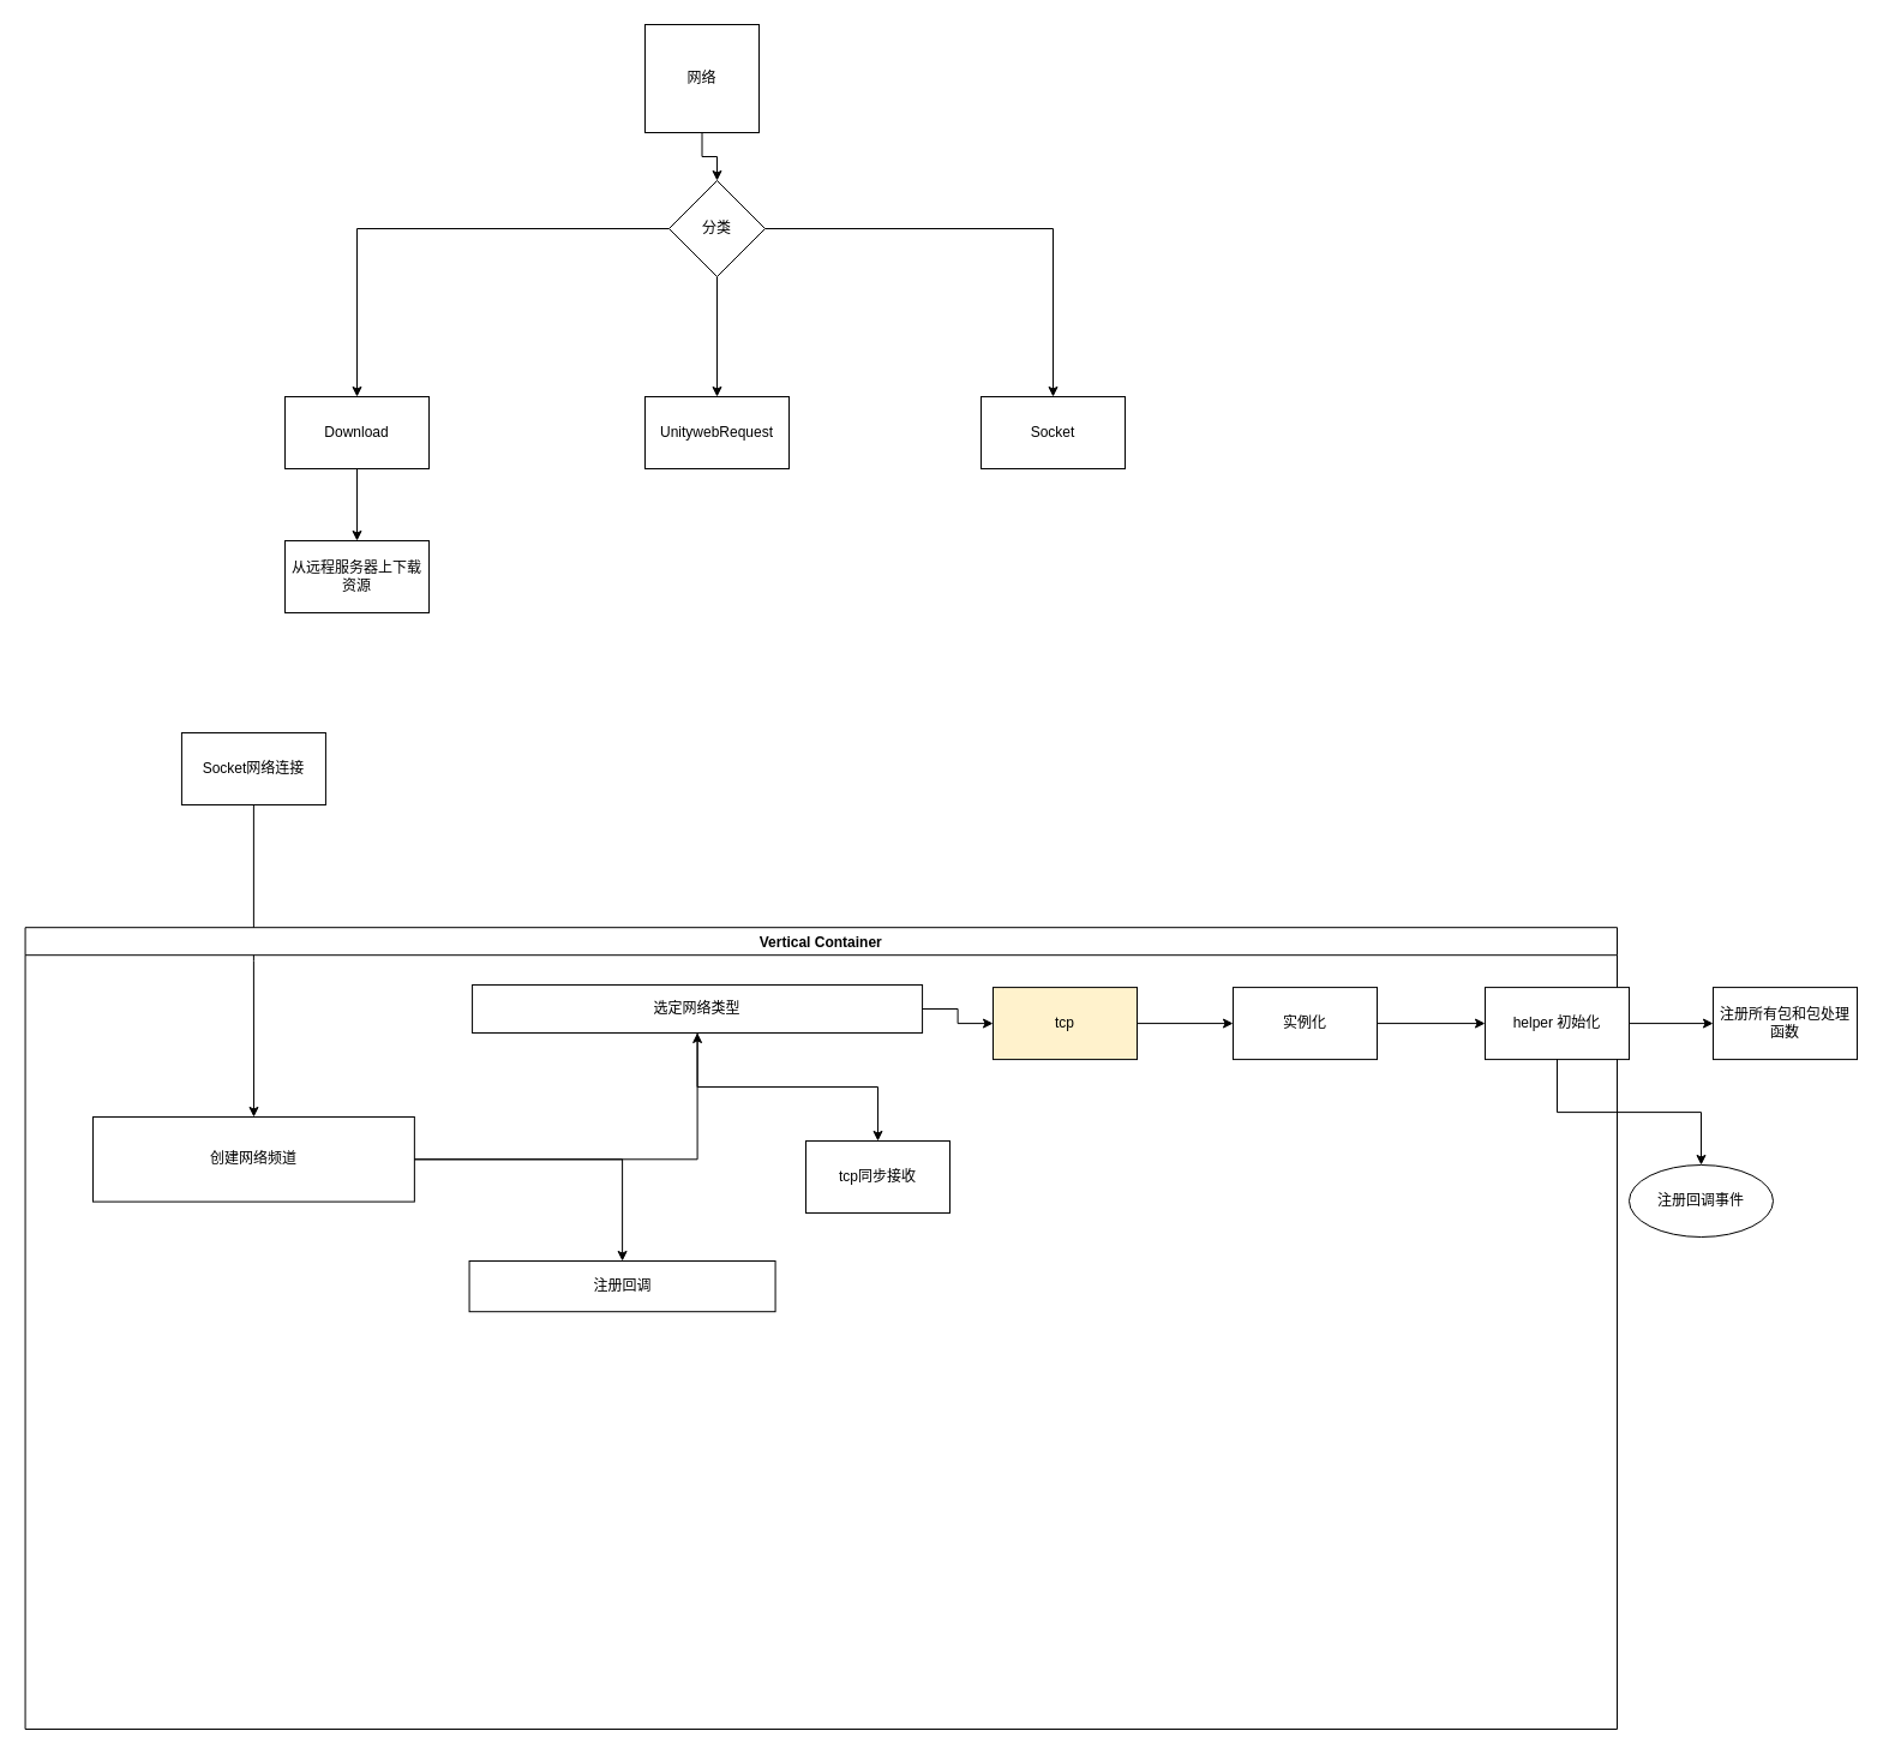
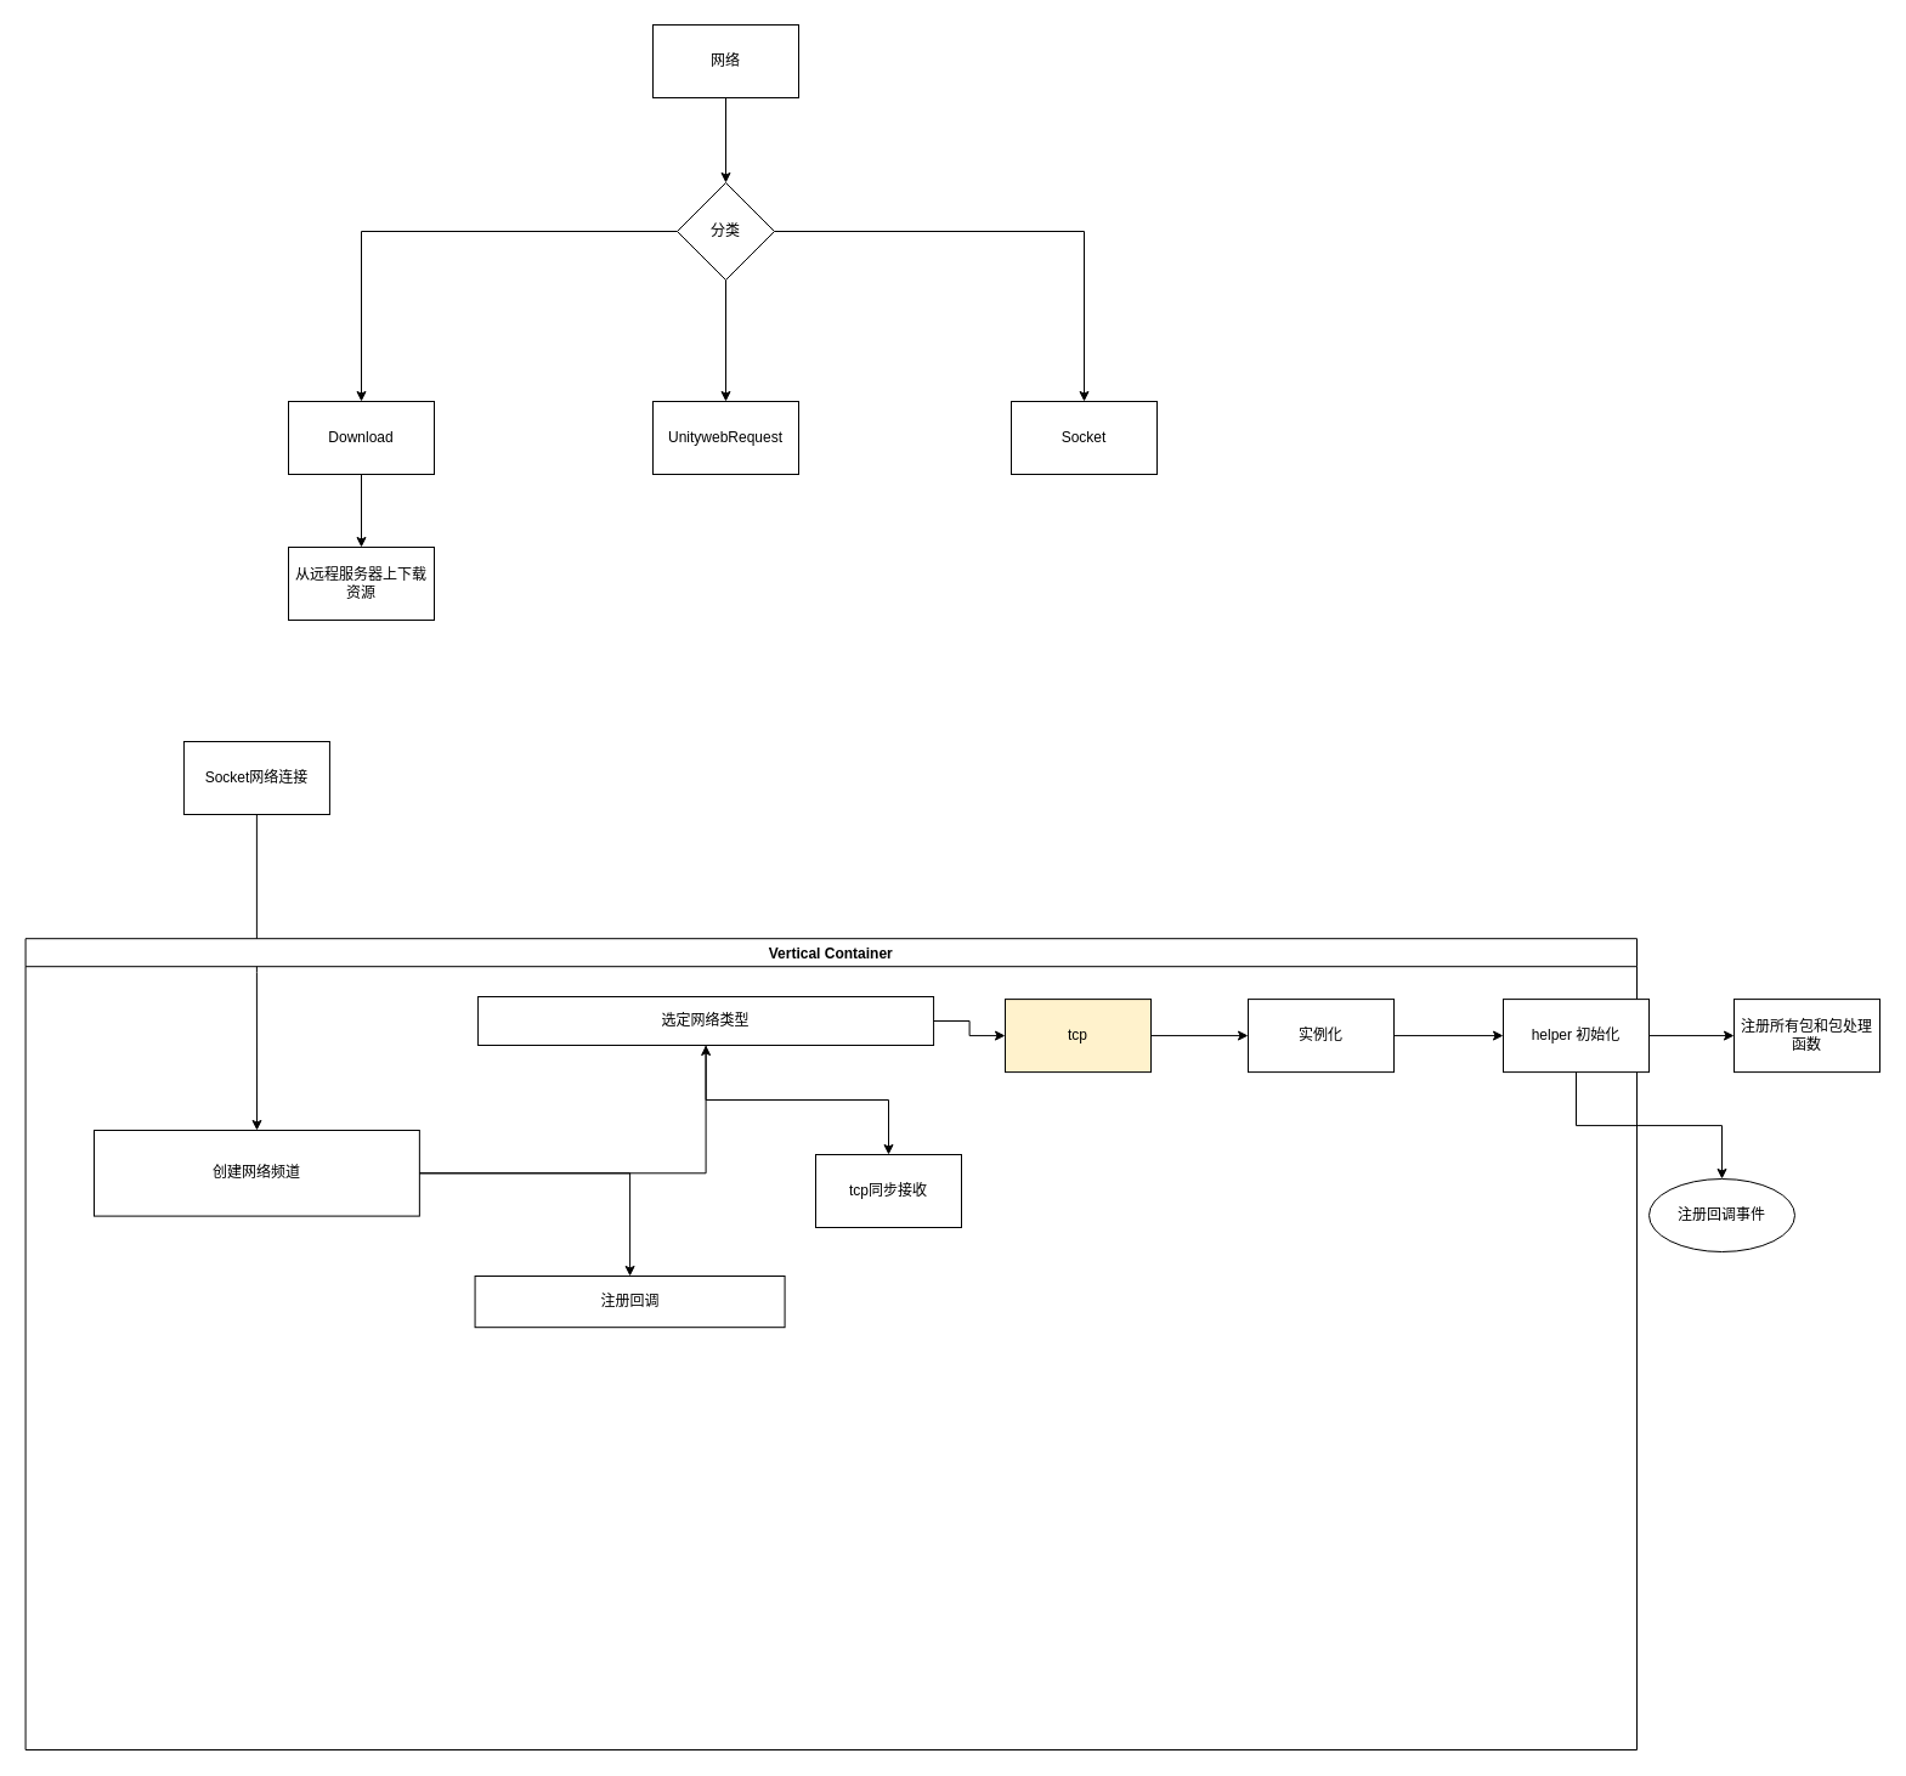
  <mxCell id="0" />
  <mxCell id="1" parent="0" />
  <mxCell id="2" value="" style="edgeStyle=orthogonalEdgeStyle;rounded=0;orthogonalLoop=1;jettySize=auto;html=1;" parent="1" source="3" target="7" edge="1"><mxGeometry relative="1" as="geometry" /></mxCell>
- <mxCell id="3" value="网络" style="whiteSpace=wrap;html=1;" parent="1" vertex="1"><mxGeometry x="537" y="20" width="95" height="90" as="geometry" /></mxCell>
+ <mxCell id="3" value="网络" style="whiteSpace=wrap;html=1;" parent="1" vertex="1"><mxGeometry x="537" y="20" width="120" height="60" as="geometry" /></mxCell>
  <mxCell id="4" value="" style="edgeStyle=orthogonalEdgeStyle;rounded=0;orthogonalLoop=1;jettySize=auto;html=1;" parent="1" source="7" target="9" edge="1"><mxGeometry relative="1" as="geometry" /></mxCell>
  <mxCell id="5" value="" style="edgeStyle=orthogonalEdgeStyle;rounded=0;orthogonalLoop=1;jettySize=auto;html=1;" parent="1" source="7" target="10" edge="1"><mxGeometry relative="1" as="geometry" /></mxCell>
  <mxCell id="6" value="" style="edgeStyle=orthogonalEdgeStyle;rounded=0;orthogonalLoop=1;jettySize=auto;html=1;" parent="1" source="7" target="11" edge="1"><mxGeometry relative="1" as="geometry" /></mxCell>
  <mxCell id="7" value="分类" style="rhombus;whiteSpace=wrap;html=1;" parent="1" vertex="1"><mxGeometry x="557" y="150" width="80" height="80" as="geometry" /></mxCell>
  <mxCell id="8" value="" style="edgeStyle=orthogonalEdgeStyle;rounded=0;orthogonalLoop=1;jettySize=auto;html=1;" parent="1" source="9" target="12" edge="1"><mxGeometry relative="1" as="geometry" /></mxCell>
  <mxCell id="9" value="Download" style="whiteSpace=wrap;html=1;" parent="1" vertex="1"><mxGeometry x="237" y="330" width="120" height="60" as="geometry" /></mxCell>
  <mxCell id="10" value="UnitywebRequest" style="whiteSpace=wrap;html=1;" parent="1" vertex="1"><mxGeometry x="537" y="330" width="120" height="60" as="geometry" /></mxCell>
- <mxCell id="11" value="Socket&lt;br&gt;" style="whiteSpace=wrap;html=1;" parent="1" vertex="1"><mxGeometry x="817" y="330" width="120" height="60" as="geometry" /></mxCell>
+ <mxCell id="11" value="Socket&lt;br&gt;" style="whiteSpace=wrap;html=1;" parent="1" vertex="1"><mxGeometry x="832" y="330" width="120" height="60" as="geometry" /></mxCell>
  <mxCell id="12" value="从远程服务器上下载资源" style="whiteSpace=wrap;html=1;" parent="1" vertex="1"><mxGeometry x="237" y="450" width="120" height="60" as="geometry" /></mxCell>
  <mxCell id="13" value="" style="edgeStyle=orthogonalEdgeStyle;rounded=0;orthogonalLoop=1;jettySize=auto;html=1;" edge="1" parent="1" source="14" target="19"><mxGeometry relative="1" as="geometry" /></mxCell>
  <mxCell id="14" value="Socket网络连接" style="whiteSpace=wrap;html=1;" vertex="1" parent="1"><mxGeometry x="150.93" y="610" width="120" height="60" as="geometry" /></mxCell>
  <mxCell id="15" value="" style="group" vertex="1" connectable="0" parent="1"><mxGeometry x="217" y="810" width="1129.996" height="630" as="geometry" /></mxCell>
  <mxCell id="16" value="Vertical Container" style="swimlane;" vertex="1" parent="15"><mxGeometry x="-196.429" y="-37.8" width="1326.425" height="667.8" as="geometry" /></mxCell>
  <mxCell id="17" value="选定网络类型" style="whiteSpace=wrap;html=1;" vertex="1" parent="16"><mxGeometry x="372.5" y="47.8" width="375" height="40" as="geometry" /></mxCell>
  <mxCell id="18" value="注册回调" style="whiteSpace=wrap;html=1;" vertex="1" parent="16"><mxGeometry x="370" y="277.8" width="255" height="42.2" as="geometry" /></mxCell>
  <mxCell id="19" value="创建网络频道" style="whiteSpace=wrap;html=1;" vertex="1" parent="16"><mxGeometry x="56.43" y="157.8" width="267.86" height="70.6" as="geometry" /></mxCell>
  <mxCell id="20" value="" style="edgeStyle=orthogonalEdgeStyle;rounded=0;orthogonalLoop=1;jettySize=auto;html=1;" edge="1" parent="16" source="19" target="17"><mxGeometry relative="1" as="geometry" /></mxCell>
  <mxCell id="21" value="" style="edgeStyle=orthogonalEdgeStyle;rounded=0;orthogonalLoop=1;jettySize=auto;html=1;" edge="1" parent="16" source="19" target="18"><mxGeometry relative="1" as="geometry" /></mxCell>
  <mxCell id="22" value="tcp同步接收" style="whiteSpace=wrap;html=1;" vertex="1" parent="16"><mxGeometry x="650.425" y="177.795" width="120" height="60" as="geometry" /></mxCell>
  <mxCell id="23" value="" style="edgeStyle=orthogonalEdgeStyle;rounded=0;orthogonalLoop=1;jettySize=auto;html=1;" edge="1" parent="16" source="17" target="22"><mxGeometry relative="1" as="geometry" /></mxCell>
  <mxCell id="24" value="tcp" style="whiteSpace=wrap;html=1;fillColor=#fff2cc;" vertex="1" parent="16"><mxGeometry x="806.425" y="49.885" width="120" height="60" as="geometry" /></mxCell>
  <mxCell id="25" value="" style="edgeStyle=orthogonalEdgeStyle;rounded=0;orthogonalLoop=1;jettySize=auto;html=1;" edge="1" parent="16" source="17" target="24"><mxGeometry relative="1" as="geometry" /></mxCell>
  <mxCell id="26" value="" style="edgeStyle=orthogonalEdgeStyle;rounded=0;orthogonalLoop=1;jettySize=auto;html=1;" edge="1" parent="16" source="27" target="29"><mxGeometry relative="1" as="geometry" /></mxCell>
  <mxCell id="27" value="实例化&lt;br&gt;" style="whiteSpace=wrap;html=1;" vertex="1" parent="16"><mxGeometry x="1006.425" y="49.885" width="120" height="60" as="geometry" /></mxCell>
  <mxCell id="28" value="" style="edgeStyle=orthogonalEdgeStyle;rounded=0;orthogonalLoop=1;jettySize=auto;html=1;" edge="1" parent="16" source="24" target="27"><mxGeometry relative="1" as="geometry" /></mxCell>
  <mxCell id="29" value="helper 初始化" style="whiteSpace=wrap;html=1;" vertex="1" parent="16"><mxGeometry x="1216.425" y="49.885" width="120" height="60" as="geometry" /></mxCell>
  <mxCell id="30" value="注册所有包和包处理函数" style="whiteSpace=wrap;html=1;" vertex="1" parent="1"><mxGeometry x="1426.996" y="822.085" width="120" height="60" as="geometry" /></mxCell>
  <mxCell id="31" value="" style="edgeStyle=orthogonalEdgeStyle;rounded=0;orthogonalLoop=1;jettySize=auto;html=1;" edge="1" parent="1" source="29" target="30"><mxGeometry relative="1" as="geometry" /></mxCell>
  <mxCell id="32" value="注册回调事件" style="ellipse;whiteSpace=wrap;html=1;" vertex="1" parent="1"><mxGeometry x="1356.996" y="969.995" width="120" height="60" as="geometry" /></mxCell>
  <mxCell id="33" value="" style="edgeStyle=orthogonalEdgeStyle;rounded=0;orthogonalLoop=1;jettySize=auto;html=1;" edge="1" parent="1" source="29" target="32"><mxGeometry relative="1" as="geometry" /></mxCell>
